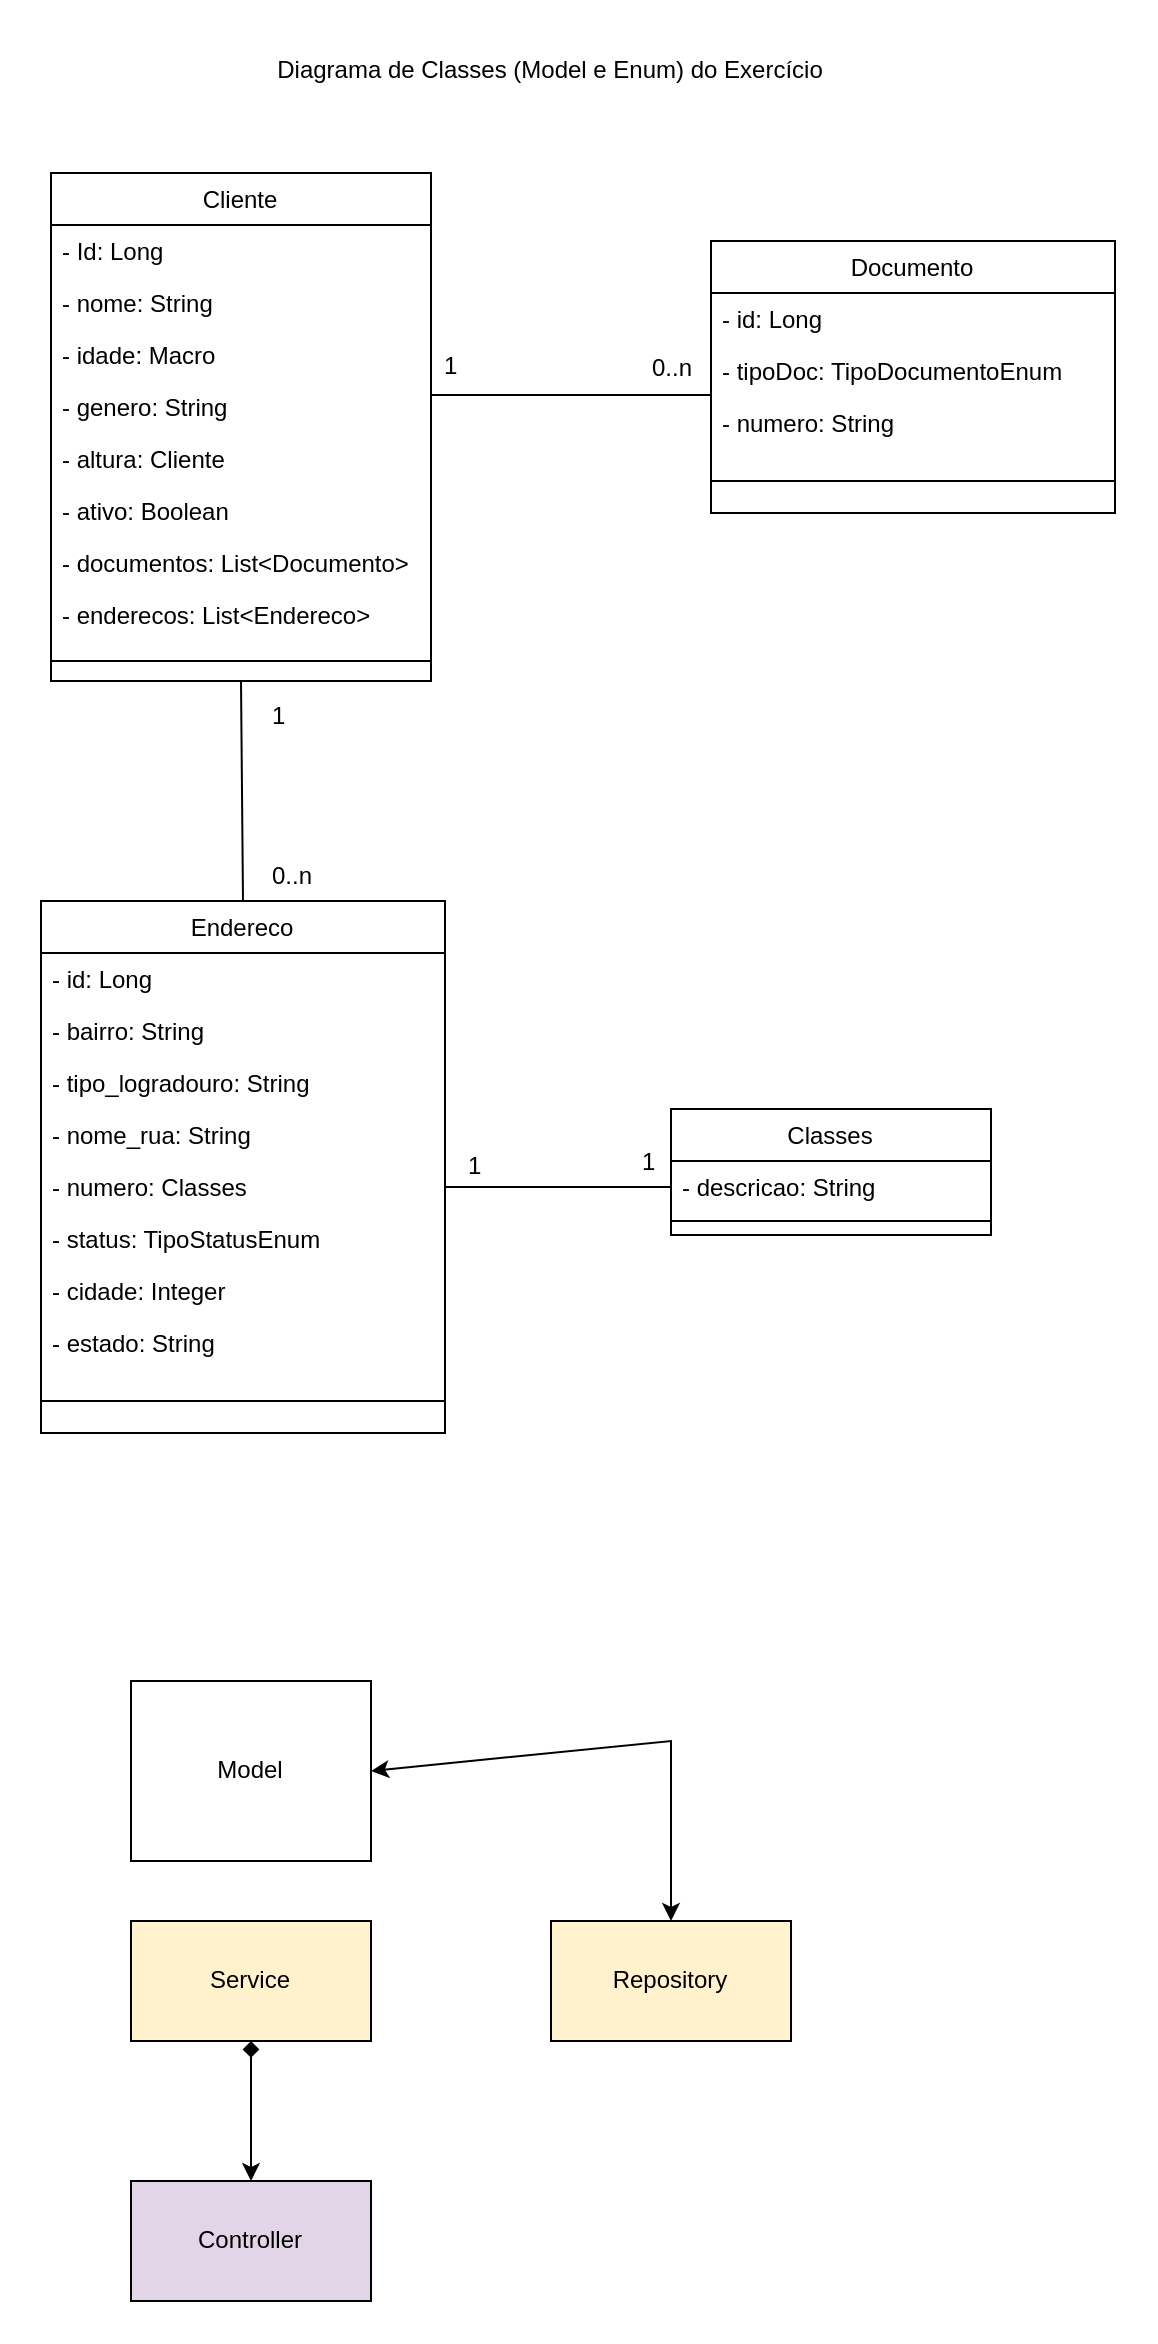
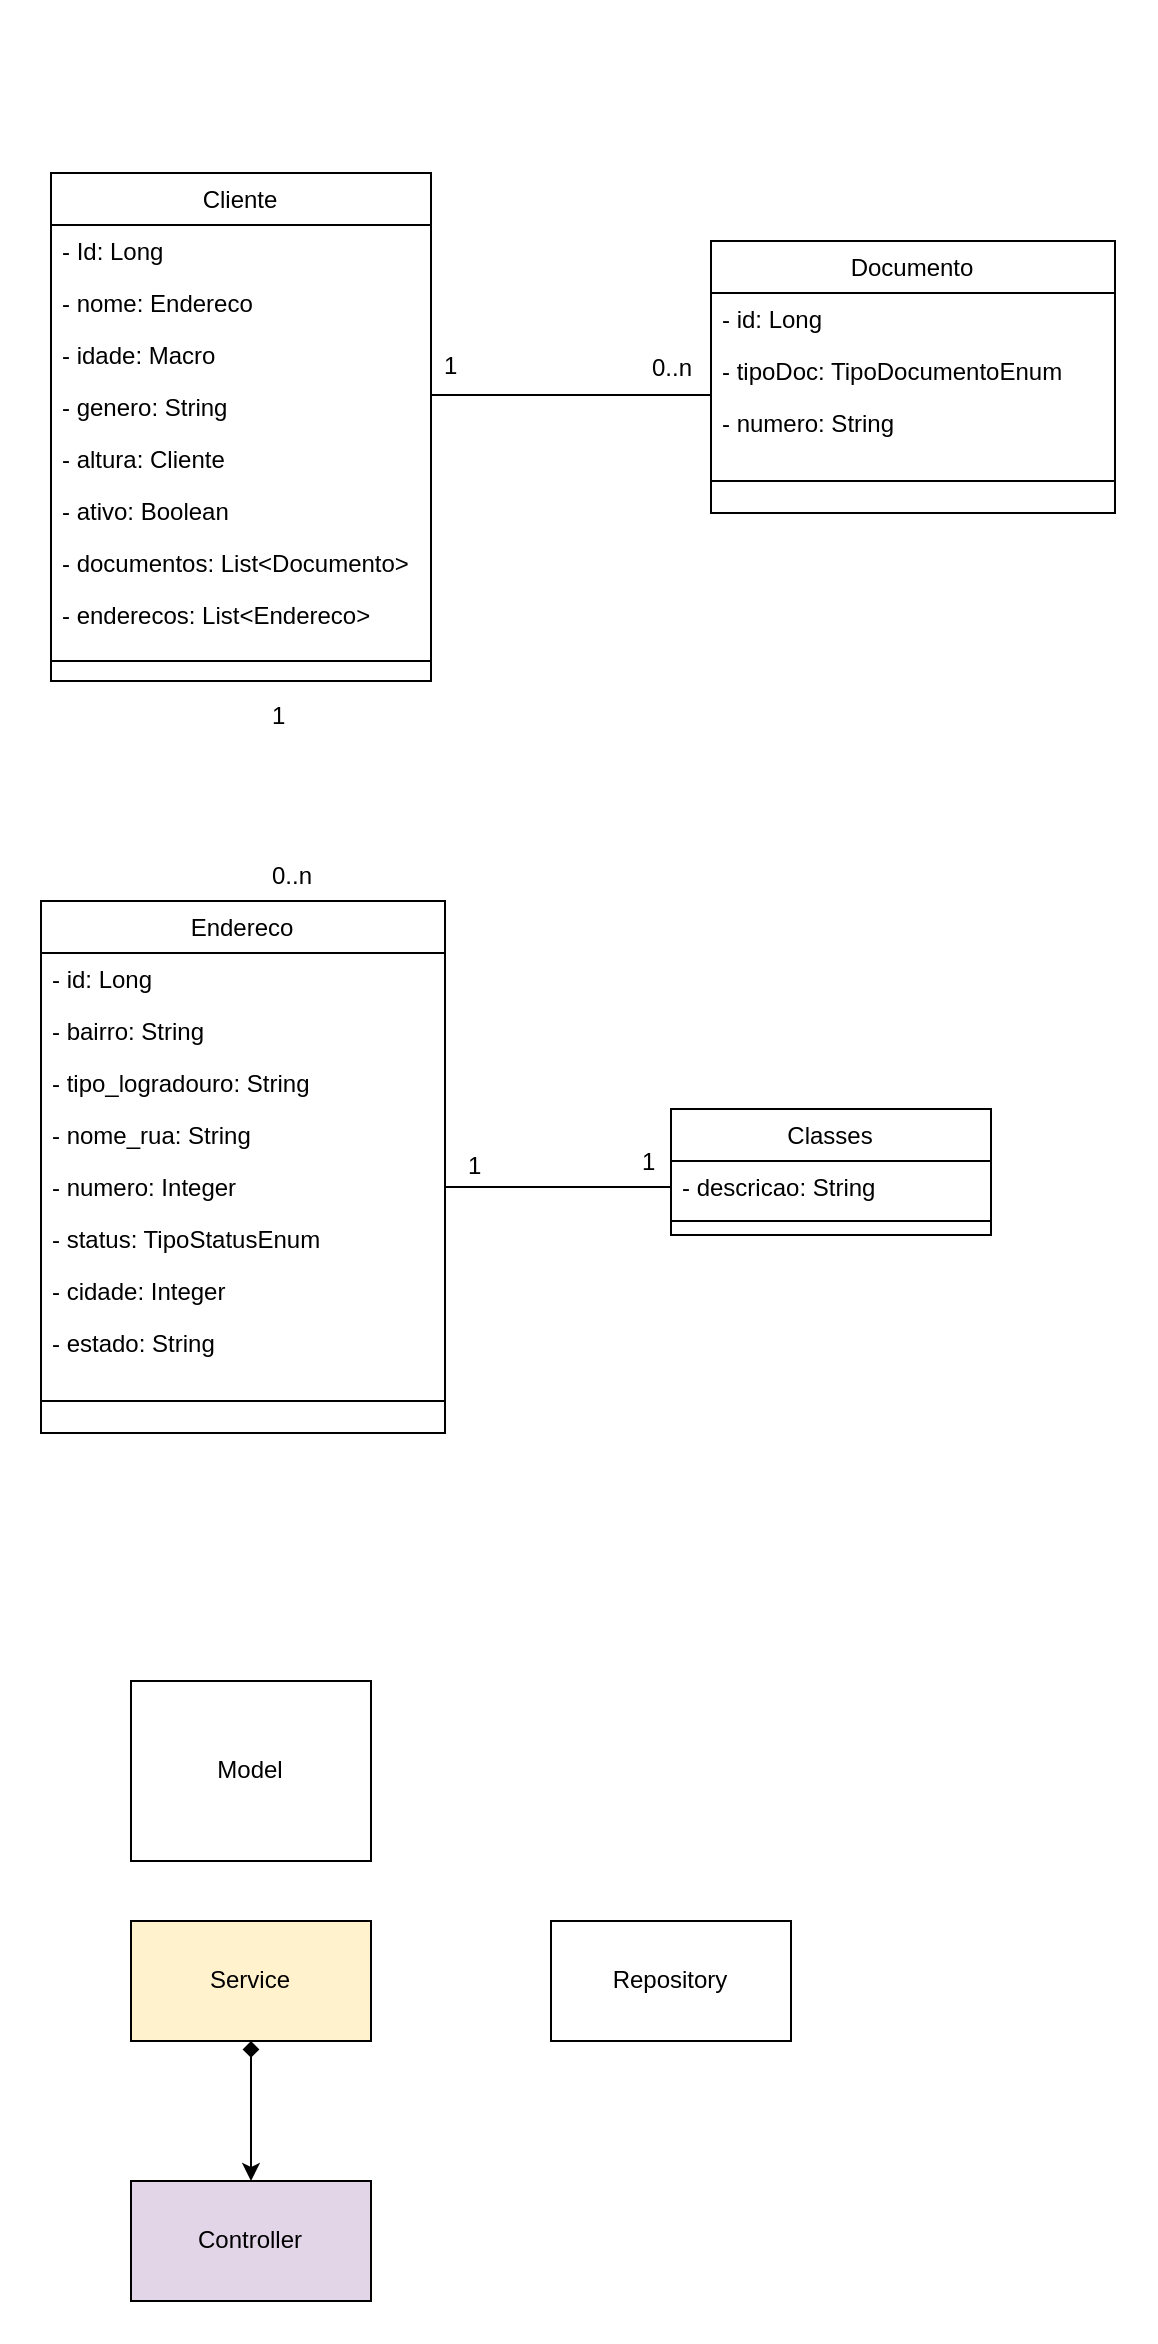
  <mxCell id="0" />
  <mxCell id="1" parent="0" />
  <mxCell id="2" value="Cliente" style="swimlane;fontStyle=0;align=center;verticalAlign=top;childLayout=stackLayout;horizontal=1;startSize=26;horizontalStack=0;resizeParent=1;resizeLast=0;collapsible=1;marginBottom=0;rounded=0;shadow=0;strokeWidth=1;" vertex="1" parent="1"><mxGeometry x="25" y="86" width="190" height="254" as="geometry"><mxRectangle x="230" y="140" width="160" height="26" as="alternateBounds" /></mxGeometry></mxCell>
  <mxCell id="3" value="- Id: Long" style="text;align=left;verticalAlign=top;spacingLeft=4;spacingRight=4;overflow=hidden;rotatable=0;points=[[0,0.5],[1,0.5]];portConstraint=eastwest;" vertex="1" parent="2"><mxGeometry y="26" width="190" height="26" as="geometry" /></mxCell>
- <mxCell id="4" value="- nome: String" style="text;align=left;verticalAlign=top;spacingLeft=4;spacingRight=4;overflow=hidden;rotatable=0;points=[[0,0.5],[1,0.5]];portConstraint=eastwest;rounded=0;shadow=0;html=0;" vertex="1" parent="2"><mxGeometry y="52" width="190" height="26" as="geometry" /></mxCell>
+ <mxCell id="4" value="- nome: Endereco" style="text;align=left;verticalAlign=top;spacingLeft=4;spacingRight=4;overflow=hidden;rotatable=0;points=[[0,0.5],[1,0.5]];portConstraint=eastwest;rounded=0;shadow=0;html=0;" vertex="1" parent="2"><mxGeometry y="52" width="190" height="26" as="geometry" /></mxCell>
  <mxCell id="5" value="- idade: Macro" style="text;align=left;verticalAlign=top;spacingLeft=4;spacingRight=4;overflow=hidden;rotatable=0;points=[[0,0.5],[1,0.5]];portConstraint=eastwest;rounded=0;shadow=0;html=0;" vertex="1" parent="2"><mxGeometry y="78" width="190" height="26" as="geometry" /></mxCell>
  <mxCell id="6" value="- genero: String" style="text;align=left;verticalAlign=top;spacingLeft=4;spacingRight=4;overflow=hidden;rotatable=0;points=[[0,0.5],[1,0.5]];portConstraint=eastwest;rounded=0;shadow=0;html=0;" vertex="1" parent="2"><mxGeometry y="104" width="190" height="26" as="geometry" /></mxCell>
  <mxCell id="7" value="- altura: Cliente" style="text;align=left;verticalAlign=top;spacingLeft=4;spacingRight=4;overflow=hidden;rotatable=0;points=[[0,0.5],[1,0.5]];portConstraint=eastwest;rounded=0;shadow=0;html=0;" vertex="1" parent="2"><mxGeometry y="130" width="190" height="26" as="geometry" /></mxCell>
  <mxCell id="8" value="- ativo: Boolean" style="text;align=left;verticalAlign=top;spacingLeft=4;spacingRight=4;overflow=hidden;rotatable=0;points=[[0,0.5],[1,0.5]];portConstraint=eastwest;rounded=0;shadow=0;html=0;" vertex="1" parent="2"><mxGeometry y="156" width="190" height="26" as="geometry" /></mxCell>
  <mxCell id="9" value="- documentos: List&lt;Documento&gt;" style="text;align=left;verticalAlign=top;spacingLeft=4;spacingRight=4;overflow=hidden;rotatable=0;points=[[0,0.5],[1,0.5]];portConstraint=eastwest;rounded=0;shadow=0;html=0;" vertex="1" parent="2"><mxGeometry y="182" width="190" height="26" as="geometry" /></mxCell>
  <mxCell id="10" value="- enderecos: List&lt;Endereco&gt;" style="text;align=left;verticalAlign=top;spacingLeft=4;spacingRight=4;overflow=hidden;rotatable=0;points=[[0,0.5],[1,0.5]];portConstraint=eastwest;rounded=0;shadow=0;html=0;" vertex="1" parent="2"><mxGeometry y="208" width="190" height="26" as="geometry" /></mxCell>
  <mxCell id="11" value="" style="line;html=1;strokeWidth=1;align=left;verticalAlign=middle;spacingTop=-1;spacingLeft=3;spacingRight=3;rotatable=0;labelPosition=right;points=[];portConstraint=eastwest;" vertex="1" parent="2"><mxGeometry y="234" width="190" height="20" as="geometry" /></mxCell>
  <mxCell id="12" value="Documento" style="swimlane;fontStyle=0;align=center;verticalAlign=top;childLayout=stackLayout;horizontal=1;startSize=26;horizontalStack=0;resizeParent=1;resizeLast=0;collapsible=1;marginBottom=0;rounded=0;shadow=0;strokeWidth=1;" vertex="1" parent="1"><mxGeometry x="355" y="120" width="202" height="136" as="geometry"><mxRectangle x="550" y="140" width="160" height="26" as="alternateBounds" /></mxGeometry></mxCell>
  <mxCell id="13" value="- id: Long" style="text;align=left;verticalAlign=top;spacingLeft=4;spacingRight=4;overflow=hidden;rotatable=0;points=[[0,0.5],[1,0.5]];portConstraint=eastwest;" vertex="1" parent="12"><mxGeometry y="26" width="202" height="26" as="geometry" /></mxCell>
  <mxCell id="14" value="- tipoDoc: TipoDocumentoEnum" style="text;align=left;verticalAlign=top;spacingLeft=4;spacingRight=4;overflow=hidden;rotatable=0;points=[[0,0.5],[1,0.5]];portConstraint=eastwest;rounded=0;shadow=0;html=0;" vertex="1" parent="12"><mxGeometry y="52" width="202" height="26" as="geometry" /></mxCell>
  <mxCell id="15" value="- numero: String" style="text;align=left;verticalAlign=top;spacingLeft=4;spacingRight=4;overflow=hidden;rotatable=0;points=[[0,0.5],[1,0.5]];portConstraint=eastwest;rounded=0;shadow=0;html=0;" vertex="1" parent="12"><mxGeometry y="78" width="202" height="26" as="geometry" /></mxCell>
  <mxCell id="16" value="" style="line;html=1;strokeWidth=1;align=left;verticalAlign=middle;spacingTop=-1;spacingLeft=3;spacingRight=3;rotatable=0;labelPosition=right;points=[];portConstraint=eastwest;" vertex="1" parent="12"><mxGeometry y="104" width="202" height="32" as="geometry" /></mxCell>
  <mxCell id="17" value="" style="endArrow=none;html=1;rounded=0;entryX=0;entryY=0.5;entryDx=0;entryDy=0;" edge="1" parent="1"><mxGeometry width="50" height="50" relative="1" as="geometry"><mxPoint x="215" y="197" as="sourcePoint" /><mxPoint x="355" y="197" as="targetPoint" /></mxGeometry></mxCell>
  <mxCell id="18" value="1" style="resizable=0;align=left;verticalAlign=bottom;labelBackgroundColor=none;fontSize=12;" connectable="0" vertex="1" parent="1"><mxGeometry x="220" y="191" as="geometry" /></mxCell>
  <mxCell id="19" value="0..n" style="resizable=0;align=left;verticalAlign=bottom;labelBackgroundColor=none;fontSize=12;" connectable="0" vertex="1" parent="1"><mxGeometry x="235" y="196" as="geometry"><mxPoint x="89" y="-4" as="offset" /></mxGeometry></mxCell>
  <mxCell id="20" value="" style="resizable=0;align=left;verticalAlign=bottom;labelBackgroundColor=none;fontSize=12;" connectable="0" vertex="1" parent="1"><mxGeometry x="230" y="191" as="geometry"><mxPoint x="198" y="176" as="offset" /></mxGeometry></mxCell>
  <mxCell id="21" value="Model" style="rounded=0;whiteSpace=wrap;html=1;" vertex="1" parent="1"><mxGeometry x="65" y="840" width="120" height="90" as="geometry" /></mxCell>
- <mxCell id="22" value="Repository" style="rounded=0;whiteSpace=wrap;html=1;fillColor=#fff2cc;" vertex="1" parent="1"><mxGeometry x="275" y="960" width="120" height="60" as="geometry" /></mxCell>
+ <mxCell id="22" value="Repository" style="rounded=0;whiteSpace=wrap;html=1;" vertex="1" parent="1"><mxGeometry x="275" y="960" width="120" height="60" as="geometry" /></mxCell>
  <mxCell id="23" value="Service" style="rounded=0;whiteSpace=wrap;html=1;fillColor=#fff2cc;" vertex="1" parent="1"><mxGeometry x="65" y="960" width="120" height="60" as="geometry" /></mxCell>
  <mxCell id="24" value="Controller" style="rounded=0;whiteSpace=wrap;html=1;fillColor=#e1d5e7;" vertex="1" parent="1"><mxGeometry x="65" y="1090" width="120" height="60" as="geometry" /></mxCell>
- <mxCell id="25" value="" style="endArrow=classic;startArrow=classic;html=1;rounded=0;exitX=1;exitY=0.5;exitDx=0;exitDy=0;entryX=0.5;entryY=0;entryDx=0;entryDy=0;" edge="1" parent="1" source="21" target="22"><mxGeometry width="50" height="50" relative="1" as="geometry"><mxPoint x="95" y="890" as="sourcePoint" /><mxPoint x="145" y="840" as="targetPoint" /><Array as="points"><mxPoint x="335" y="870" /></Array></mxGeometry></mxCell>
  <mxCell id="26" value="" style="endArrow=diamond;startArrow=classic;html=1;rounded=0;exitX=0.5;exitY=0;exitDx=0;exitDy=0;" edge="1" parent="1" source="24" target="23"><mxGeometry width="50" height="50" relative="1" as="geometry"><mxPoint x="95" y="1060" as="sourcePoint" /><mxPoint x="125" y="1020" as="targetPoint" /></mxGeometry></mxCell>
- <mxCell id="27" value="Diagrama de Classes (Model e Enum) do Exercício" style="text;html=1;strokeColor=none;fillColor=none;align=center;verticalAlign=middle;whiteSpace=wrap;rounded=0;" vertex="1" parent="1"><mxGeometry x="125" y="20" width="300" height="30" as="geometry" /></mxCell>
  <mxCell id="28" value="Endereco" style="swimlane;fontStyle=0;align=center;verticalAlign=top;childLayout=stackLayout;horizontal=1;startSize=26;horizontalStack=0;resizeParent=1;resizeLast=0;collapsible=1;marginBottom=0;rounded=0;shadow=0;strokeWidth=1;" vertex="1" parent="1"><mxGeometry x="20" y="450" width="202" height="266" as="geometry"><mxRectangle x="550" y="140" width="160" height="26" as="alternateBounds" /></mxGeometry></mxCell>
  <mxCell id="29" value="- id: Long" style="text;align=left;verticalAlign=top;spacingLeft=4;spacingRight=4;overflow=hidden;rotatable=0;points=[[0,0.5],[1,0.5]];portConstraint=eastwest;" vertex="1" parent="28"><mxGeometry y="26" width="202" height="26" as="geometry" /></mxCell>
  <mxCell id="30" value="- bairro: String" style="text;align=left;verticalAlign=top;spacingLeft=4;spacingRight=4;overflow=hidden;rotatable=0;points=[[0,0.5],[1,0.5]];portConstraint=eastwest;rounded=0;shadow=0;html=0;" vertex="1" parent="28"><mxGeometry y="52" width="202" height="26" as="geometry" /></mxCell>
  <mxCell id="31" value="- tipo_logradouro: String" style="text;align=left;verticalAlign=top;spacingLeft=4;spacingRight=4;overflow=hidden;rotatable=0;points=[[0,0.5],[1,0.5]];portConstraint=eastwest;rounded=0;shadow=0;html=0;" vertex="1" parent="28"><mxGeometry y="78" width="202" height="26" as="geometry" /></mxCell>
  <mxCell id="32" value="- nome_rua: String" style="text;align=left;verticalAlign=top;spacingLeft=4;spacingRight=4;overflow=hidden;rotatable=0;points=[[0,0.5],[1,0.5]];portConstraint=eastwest;rounded=0;shadow=0;html=0;" vertex="1" parent="28"><mxGeometry y="104" width="202" height="26" as="geometry" /></mxCell>
- <mxCell id="33" value="- numero: Classes" style="text;align=left;verticalAlign=top;spacingLeft=4;spacingRight=4;overflow=hidden;rotatable=0;points=[[0,0.5],[1,0.5]];portConstraint=eastwest;rounded=0;shadow=0;html=0;" vertex="1" parent="28"><mxGeometry y="130" width="202" height="26" as="geometry" /></mxCell>
+ <mxCell id="33" value="- numero: Integer" style="text;align=left;verticalAlign=top;spacingLeft=4;spacingRight=4;overflow=hidden;rotatable=0;points=[[0,0.5],[1,0.5]];portConstraint=eastwest;rounded=0;shadow=0;html=0;" vertex="1" parent="28"><mxGeometry y="130" width="202" height="26" as="geometry" /></mxCell>
  <mxCell id="34" value="- status: TipoStatusEnum" style="text;align=left;verticalAlign=top;spacingLeft=4;spacingRight=4;overflow=hidden;rotatable=0;points=[[0,0.5],[1,0.5]];portConstraint=eastwest;rounded=0;shadow=0;html=0;" vertex="1" parent="28"><mxGeometry y="156" width="202" height="26" as="geometry" /></mxCell>
  <mxCell id="35" value="- cidade: Integer" style="text;align=left;verticalAlign=top;spacingLeft=4;spacingRight=4;overflow=hidden;rotatable=0;points=[[0,0.5],[1,0.5]];portConstraint=eastwest;rounded=0;shadow=0;html=0;" vertex="1" parent="28"><mxGeometry y="182" width="202" height="26" as="geometry" /></mxCell>
  <mxCell id="36" value="- estado: String" style="text;align=left;verticalAlign=top;spacingLeft=4;spacingRight=4;overflow=hidden;rotatable=0;points=[[0,0.5],[1,0.5]];portConstraint=eastwest;rounded=0;shadow=0;html=0;" vertex="1" parent="28"><mxGeometry y="208" width="202" height="26" as="geometry" /></mxCell>
  <mxCell id="37" value="" style="line;html=1;strokeWidth=1;align=left;verticalAlign=middle;spacingTop=-1;spacingLeft=3;spacingRight=3;rotatable=0;labelPosition=right;points=[];portConstraint=eastwest;" vertex="1" parent="28"><mxGeometry y="234" width="202" height="32" as="geometry" /></mxCell>
- <mxCell id="38" value="" style="endArrow=none;html=1;rounded=0;entryX=0.5;entryY=0;entryDx=0;entryDy=0;exitX=0.5;exitY=1;exitDx=0;exitDy=0;" edge="1" parent="1" source="2" target="28"><mxGeometry width="50" height="50" relative="1" as="geometry"><mxPoint x="90" y="400" as="sourcePoint" /><mxPoint x="230" y="400" as="targetPoint" /><Array as="points" /></mxGeometry></mxCell>
  <mxCell id="39" value="1" style="resizable=0;align=left;verticalAlign=bottom;labelBackgroundColor=none;fontSize=12;" connectable="0" vertex="1" parent="1"><mxGeometry x="135" y="360" as="geometry"><mxPoint x="-1" y="6" as="offset" /></mxGeometry></mxCell>
  <mxCell id="40" value="0..n" style="resizable=0;align=left;verticalAlign=bottom;labelBackgroundColor=none;fontSize=12;" connectable="0" vertex="1" parent="1"><mxGeometry x="45" y="450" as="geometry"><mxPoint x="89" y="-4" as="offset" /></mxGeometry></mxCell>
  <mxCell id="41" value="Classes" style="swimlane;fontStyle=0;align=center;verticalAlign=top;childLayout=stackLayout;horizontal=1;startSize=26;horizontalStack=0;resizeParent=1;resizeLast=0;collapsible=1;marginBottom=0;rounded=0;shadow=0;strokeWidth=1;" vertex="1" parent="1"><mxGeometry x="335" y="554" width="160" height="63" as="geometry"><mxRectangle x="550" y="140" width="160" height="26" as="alternateBounds" /></mxGeometry></mxCell>
  <mxCell id="42" value="- descricao: String" style="text;align=left;verticalAlign=top;spacingLeft=4;spacingRight=4;overflow=hidden;rotatable=0;points=[[0,0.5],[1,0.5]];portConstraint=eastwest;rounded=0;shadow=0;html=0;" vertex="1" parent="41"><mxGeometry y="26" width="160" height="26" as="geometry" /></mxCell>
  <mxCell id="43" value="" style="line;html=1;strokeWidth=1;align=left;verticalAlign=middle;spacingTop=-1;spacingLeft=3;spacingRight=3;rotatable=0;labelPosition=right;points=[];portConstraint=eastwest;" vertex="1" parent="41"><mxGeometry y="52" width="160" height="8" as="geometry" /></mxCell>
  <mxCell id="44" value="" style="endArrow=none;html=1;rounded=0;exitX=1;exitY=0.5;exitDx=0;exitDy=0;entryX=0;entryY=0.5;entryDx=0;entryDy=0;" edge="1" parent="1" source="33" target="42"><mxGeometry width="50" height="50" relative="1" as="geometry"><mxPoint x="296" y="545" as="sourcePoint" /><mxPoint x="315" y="620" as="targetPoint" /><Array as="points" /></mxGeometry></mxCell>
  <mxCell id="45" value="1" style="resizable=0;align=left;verticalAlign=bottom;labelBackgroundColor=none;fontSize=12;" connectable="0" vertex="1" parent="1"><mxGeometry x="142" y="368" as="geometry"><mxPoint x="177" y="221" as="offset" /></mxGeometry></mxCell>
  <mxCell id="46" value="1" style="resizable=0;align=left;verticalAlign=bottom;labelBackgroundColor=none;fontSize=12;" connectable="0" vertex="1" parent="1"><mxGeometry x="55" y="370" as="geometry"><mxPoint x="177" y="221" as="offset" /></mxGeometry></mxCell>
